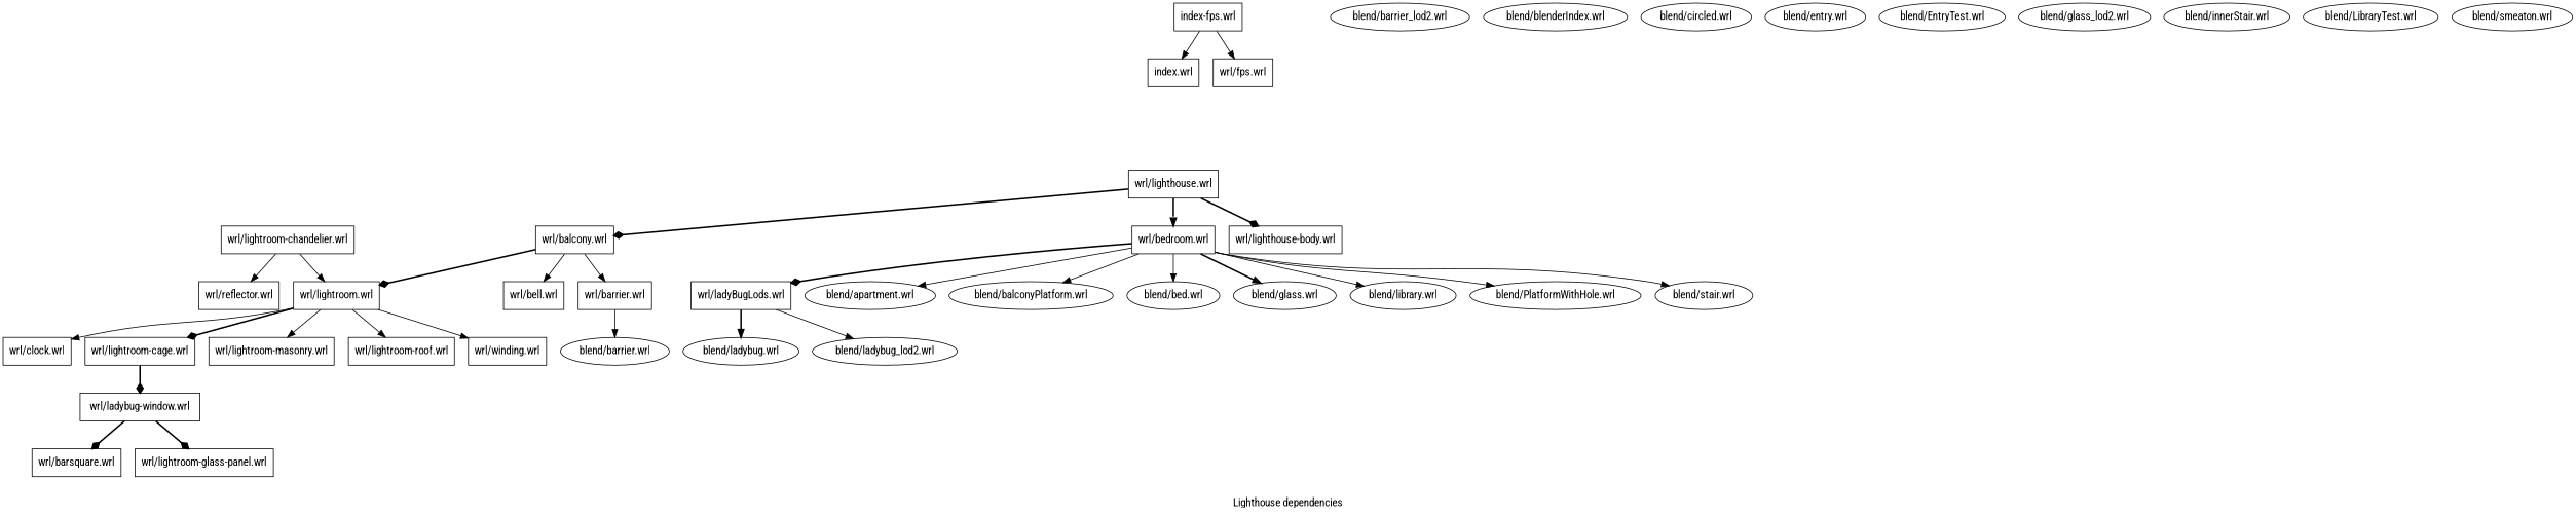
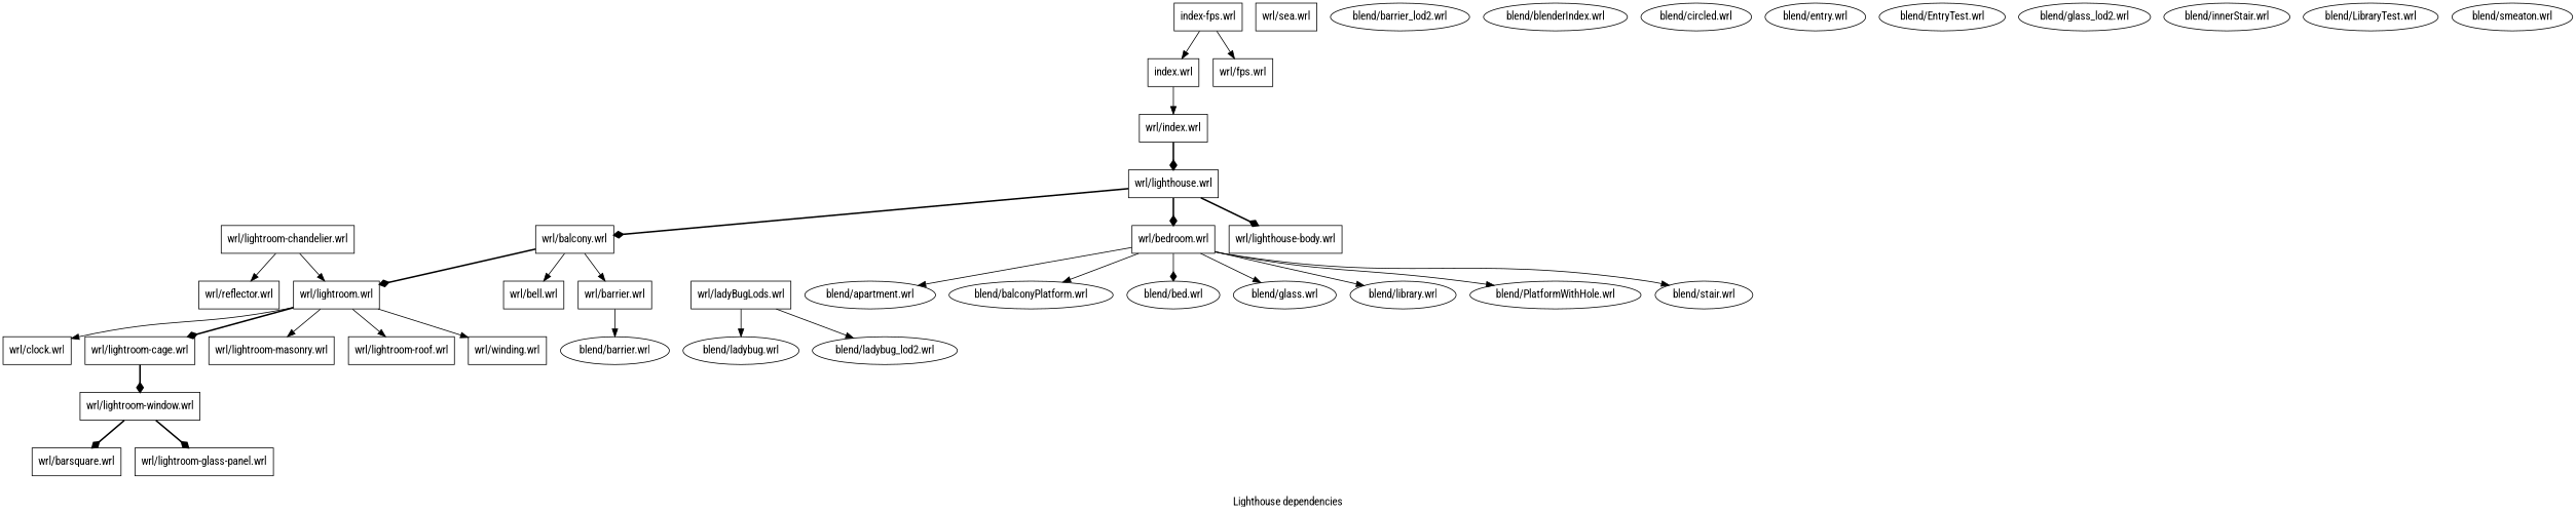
  digraph {
    fontname="Roboto Condensed"
    label="Lighthouse dependencies"
    node [fontname="Roboto Condensed" shape=box]
    edge [arrowhead=normal fontname="Roboto Condensed"]
    "index.wrl"
+   "wrl/index.wrl"
    "wrl/lighthouse.wrl"
    "index-fps.wrl"
    "wrl/fps.wrl"
    "wrl/balcony.wrl"
    "wrl/bedroom.wrl"
    "wrl/lighthouse-body.wrl"
    "wrl/bell.wrl"
    "wrl/barrier.wrl"
    "wrl/lightroom.wrl"
    "blend/barrier.wrl" [shape=ellipse]
    "wrl/clock.wrl"
    "wrl/lightroom-cage.wrl"
    "wrl/lightroom-masonry.wrl"
    "wrl/lightroom-roof.wrl"
    "wrl/winding.wrl"
    "wrl/ladyBugLods.wrl"
    "blend/apartment.wrl" [shape=ellipse]
    "blend/balconyPlatform.wrl" [shape=ellipse]
    "blend/bed.wrl" [shape=ellipse]
    "blend/glass.wrl" [shape=ellipse]
    "blend/library.wrl" [shape=ellipse]
    "blend/PlatformWithHole.wrl" [shape=ellipse]
    "blend/stair.wrl" [shape=ellipse]
    "blend/ladybug.wrl" [shape=ellipse]
    "blend/ladybug_lod2.wrl" [shape=ellipse]
-   "wrl/lightroom-window.wrl" [label="wrl/ladybug-window.wrl"]
+   "wrl/lightroom-window.wrl"
    "wrl/lightroom-chandelier.wrl"
    "wrl/reflector.wrl"
    "wrl/barsquare.wrl"
    "wrl/lightroom-glass-panel.wrl"
+   "wrl/sea.wrl"
    "blend/barrier_lod2.wrl" [shape=ellipse]
    "blend/blenderIndex.wrl" [shape=ellipse]
    "blend/circled.wrl" [shape=ellipse]
    "blend/entry.wrl" [shape=ellipse]
    "blend/EntryTest.wrl" [shape=ellipse]
    "blend/glass_lod2.wrl" [shape=ellipse]
    "blend/innerStair.wrl" [shape=ellipse]
    "blend/LibraryTest.wrl" [shape=ellipse]
    "blend/smeaton.wrl" [shape=ellipse]
+   "index.wrl" -> "wrl/index.wrl"
+   "wrl/index.wrl" -> "wrl/lighthouse.wrl" [arrowhead=diamond style=bold]
    "wrl/lighthouse.wrl" -> "wrl/balcony.wrl" [arrowhead=diamond style=bold]
-   "wrl/lighthouse.wrl" -> "wrl/bedroom.wrl" [style=bold]
+   "wrl/lighthouse.wrl" -> "wrl/bedroom.wrl" [arrowhead=diamond style=bold]
    "wrl/lighthouse.wrl" -> "wrl/lighthouse-body.wrl" [arrowhead=diamond style=bold]
    "index-fps.wrl" -> "index.wrl"
    "index-fps.wrl" -> "wrl/fps.wrl"
    "wrl/balcony.wrl" -> "wrl/bell.wrl"
    "wrl/balcony.wrl" -> "wrl/barrier.wrl"
    "wrl/balcony.wrl" -> "wrl/lightroom.wrl" [arrowhead=diamond style=bold]
-   "wrl/bedroom.wrl" -> "wrl/ladyBugLods.wrl" [arrowhead=diamond style=bold]
    "wrl/bedroom.wrl" -> "blend/apartment.wrl"
    "wrl/bedroom.wrl" -> "blend/balconyPlatform.wrl"
-   "wrl/bedroom.wrl" -> "blend/bed.wrl"
-   "wrl/bedroom.wrl" -> "blend/glass.wrl" [style=bold]
+   "wrl/bedroom.wrl" -> "blend/bed.wrl" [arrowhead=diamond]
+   "wrl/bedroom.wrl" -> "blend/glass.wrl"
    "wrl/bedroom.wrl" -> "blend/library.wrl"
    "wrl/bedroom.wrl" -> "blend/PlatformWithHole.wrl"
    "wrl/bedroom.wrl" -> "blend/stair.wrl"
    "wrl/barrier.wrl" -> "blend/barrier.wrl"
    "wrl/lightroom.wrl" -> "wrl/clock.wrl"
    "wrl/lightroom.wrl" -> "wrl/lightroom-cage.wrl" [arrowhead=diamond style=bold]
    "wrl/lightroom.wrl" -> "wrl/lightroom-masonry.wrl"
    "wrl/lightroom.wrl" -> "wrl/lightroom-roof.wrl"
    "wrl/lightroom.wrl" -> "wrl/winding.wrl"
    "wrl/lightroom-cage.wrl" -> "wrl/lightroom-window.wrl" [arrowhead=diamond style=bold]
-   "wrl/ladyBugLods.wrl" -> "blend/ladybug.wrl" [style=bold]
+   "wrl/ladyBugLods.wrl" -> "blend/ladybug.wrl"
    "wrl/ladyBugLods.wrl" -> "blend/ladybug_lod2.wrl"
    "wrl/lightroom-window.wrl" -> "wrl/barsquare.wrl" [arrowhead=diamond style=bold]
    "wrl/lightroom-window.wrl" -> "wrl/lightroom-glass-panel.wrl" [arrowhead=diamond style=bold]
    "wrl/lightroom-chandelier.wrl" -> "wrl/lightroom.wrl"
    "wrl/lightroom-chandelier.wrl" -> "wrl/reflector.wrl"
  }
